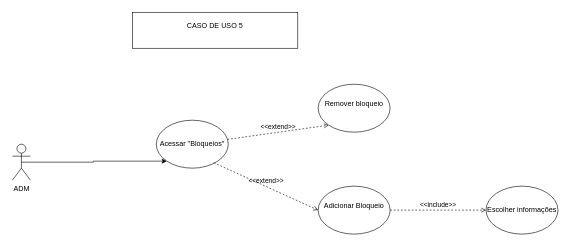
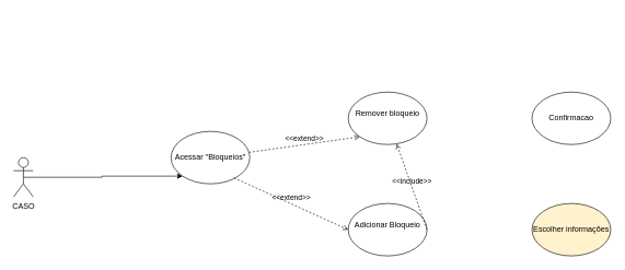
  <mxCell id="0" />
  <mxCell id="1" parent="0" />
- <mxCell id="2" value="ADM&lt;div&gt;&lt;br&gt;&lt;/div&gt;" style="shape=umlActor;verticalLabelPosition=bottom;verticalAlign=top;html=1;outlineConnect=0;" vertex="1" parent="1"><mxGeometry x="20" y="240" width="30" height="60" as="geometry" /></mxCell>
+ <mxCell id="2" value="CASO&lt;div&gt;&lt;br&gt;&lt;/div&gt;" style="shape=umlActor;verticalLabelPosition=bottom;verticalAlign=top;html=1;outlineConnect=0;" vertex="1" parent="1"><mxGeometry x="20" y="240" width="30" height="60" as="geometry" /></mxCell>
  <mxCell id="3" style="edgeStyle=orthogonalEdgeStyle;rounded=0;orthogonalLoop=1;jettySize=auto;html=1;exitX=0.5;exitY=0.5;exitDx=0;exitDy=0;exitPerimeter=0;entryX=0;entryY=1;entryDx=0;entryDy=0;" edge="1" parent="1" source="2" target="5"><mxGeometry relative="1" as="geometry"><mxPoint x="-20" y="314" as="sourcePoint" /><mxPoint x="240" y="300" as="targetPoint" /></mxGeometry></mxCell>
- <mxCell id="4" value="CASO DE USO 5&lt;div&gt;&lt;br&gt;&lt;/div&gt;" style="rounded=0;whiteSpace=wrap;html=1;" vertex="1" parent="1"><mxGeometry x="220" y="20" width="276" height="60" as="geometry" /></mxCell>
  <mxCell id="5" value="Acessar &quot;Bloqueios&quot;" style="ellipse;whiteSpace=wrap;html=1;" vertex="1" parent="1"><mxGeometry x="260" y="200" width="120" height="80" as="geometry" /></mxCell>
  <mxCell id="6" value="&amp;lt;&amp;lt;extend&amp;gt;&amp;gt;" style="html=1;verticalAlign=bottom;labelBackgroundColor=none;endArrow=open;endFill=0;dashed=1;rounded=0;exitX=0.8;exitY=0.888;exitDx=0;exitDy=0;exitPerimeter=0;entryX=0;entryY=0.5;entryDx=0;entryDy=0;" edge="1" parent="1" source="5" target="7"><mxGeometry width="160" relative="1" as="geometry"><mxPoint x="300" y="420" as="sourcePoint" /><mxPoint x="460" y="360" as="targetPoint" /></mxGeometry></mxCell>
  <mxCell id="7" value="Adicionar Bloqueio&lt;div&gt;&lt;br&gt;&lt;/div&gt;" style="ellipse;whiteSpace=wrap;html=1;" vertex="1" parent="1"><mxGeometry x="530" y="310" width="120" height="80" as="geometry" /></mxCell>
  <mxCell id="8" value="Remover bloqueio&lt;div&gt;&lt;br&gt;&lt;/div&gt;" style="ellipse;whiteSpace=wrap;html=1;" vertex="1" parent="1"><mxGeometry x="530" y="140" width="120" height="80" as="geometry" /></mxCell>
  <mxCell id="9" value="&amp;lt;&amp;lt;extend&amp;gt;&amp;gt;" style="html=1;verticalAlign=bottom;labelBackgroundColor=none;endArrow=open;endFill=0;dashed=1;rounded=0;entryX=0;entryY=1;entryDx=0;entryDy=0;" edge="1" parent="1" source="5" target="8"><mxGeometry width="160" relative="1" as="geometry"><mxPoint x="460" y="180" as="sourcePoint" /><mxPoint x="574" y="269" as="targetPoint" /></mxGeometry></mxCell>
- <mxCell id="11" value="Escolher informações" style="ellipse;whiteSpace=wrap;html=1;" vertex="1" parent="1"><mxGeometry x="810" y="310" width="120" height="80" as="geometry" /></mxCell>
- <mxCell id="12" value="&amp;lt;&amp;lt;include&amp;gt;&amp;gt;" style="html=1;verticalAlign=bottom;labelBackgroundColor=none;endArrow=open;endFill=0;dashed=1;rounded=0;exitX=1;exitY=0.5;exitDx=0;exitDy=0;entryX=0;entryY=0.5;entryDx=0;entryDy=0;" edge="1" parent="1" source="7" target="11"><mxGeometry width="160" relative="1" as="geometry"><mxPoint x="670" y="350" as="sourcePoint" /><mxPoint x="880" y="350" as="targetPoint" /></mxGeometry></mxCell>
+ <mxCell id="10" value="Confirmacao" style="ellipse;whiteSpace=wrap;html=1;" vertex="1" parent="1"><mxGeometry x="810" y="140" width="120" height="80" as="geometry" /></mxCell>
+ <mxCell id="11" value="Escolher informações" style="ellipse;whiteSpace=wrap;html=1;fillColor=#fff2cc;" vertex="1" parent="1"><mxGeometry x="810" y="310" width="120" height="80" as="geometry" /></mxCell>
+ <mxCell id="12" value="&amp;lt;&amp;lt;include&amp;gt;&amp;gt;" style="html=1;verticalAlign=bottom;labelBackgroundColor=none;endArrow=open;endFill=0;dashed=1;rounded=0;exitX=1;exitY=0.5;exitDx=0;exitDy=0;" edge="1" parent="1" source="7" target="8"><mxGeometry width="160" relative="1" as="geometry"><mxPoint x="670" y="350" as="sourcePoint" /><mxPoint x="880" y="350" as="targetPoint" /></mxGeometry></mxCell>
